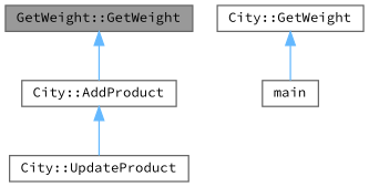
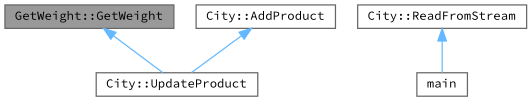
  digraph {
    fontname="Source Code Pro"
    rankdir=TB
    node [color=grey40 fillcolor=white fontname="Source Code Pro" fontsize=10 shape=box style=filled]
    edge [color=steelblue1 dir=back fontname="Source Code Pro" fontsize=10 labelfontname=Helvetica labelfontsize=10 style=solid]
    n1 [color=gray40 fillcolor=grey60 fontcolor=black height=0.2 label="GetWeight::GetWeight" width=0.4]
    n2 [height=0.2 label="City::AddProduct" width=0.4]
    n3 [height=0.2 label="City::UpdateProduct" width=0.4]
-   n4 [height=0.2 label="City::GetWeight" width=0.4]
+   n4 [height=0.2 label="City::ReadFromStream" width=0.4]
    n5 [height=0.2 label=main width=0.4]
-   n1 -> n2
+   n1 -> n3
    n2 -> n3
    n4 -> n5
  }
